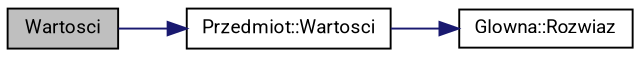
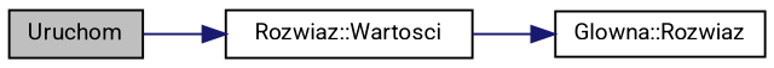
  digraph {
    fontname=Roboto
    rankdir=LR
    node [color=black fillcolor=white fontname=Roboto fontsize=10 shape=record style=filled]
    edge [color=midnightblue fontname=Roboto fontsize=10 labelfontname=Helvetica labelfontsize=10 style=solid]
-   n1 [fillcolor=grey75 fontcolor=black height=0.2 label=Wartosci width=0.4]
-   n2 [height=0.2 label="Przedmiot::Wartosci" width=0.4]
+   n1 [fillcolor=grey75 fontcolor=black height=0.2 label=Uruchom width=0.4]
+   n2 [height=0.2 label="Rozwiaz::Wartosci" width=0.4]
    n3 [height=0.2 label="Glowna::Rozwiaz" width=0.4]
    n1 -> n2
    n2 -> n3
  }
